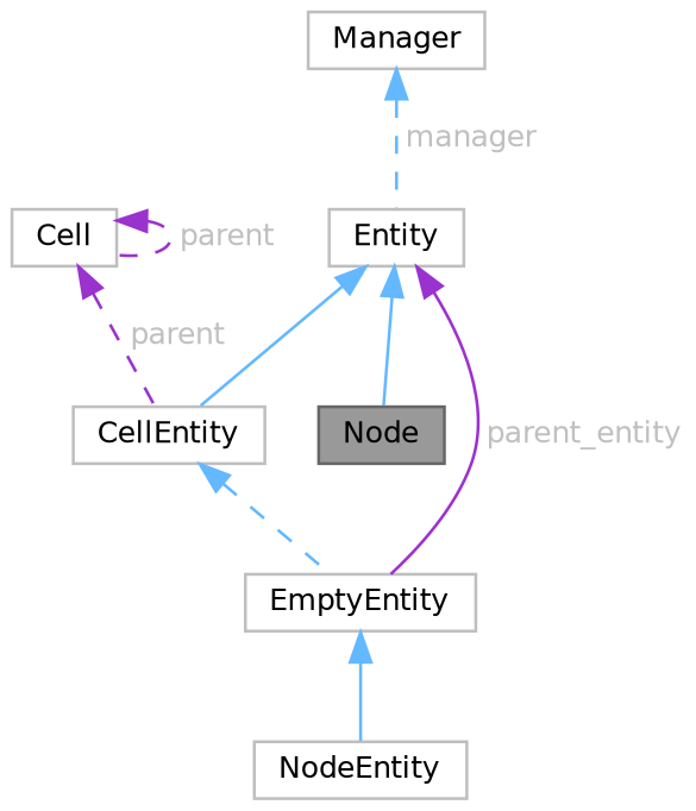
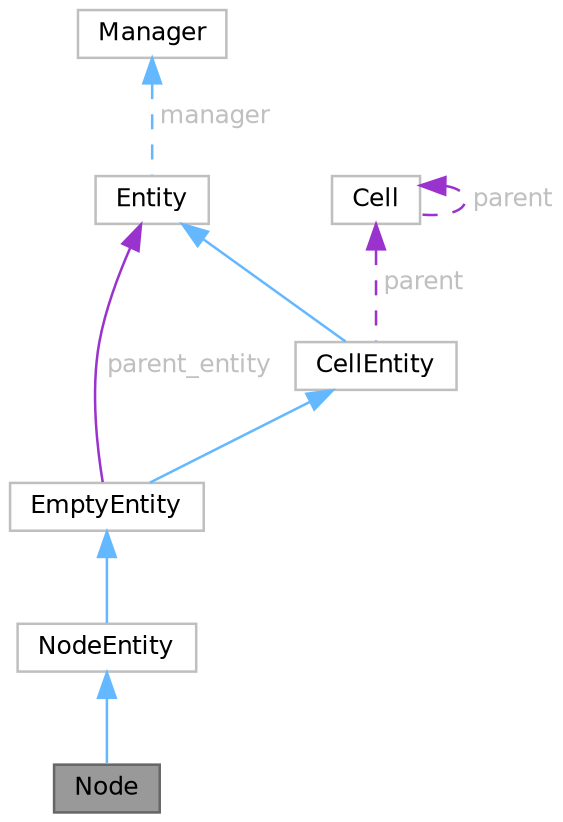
  digraph {
    node [color=grey75 fillcolor=white fontname=Helvetica fontsize=10 shape=box style=filled]
    edge [color=steelblue1 dir=back fontname=Helvetica fontsize=10 labelfontname=Helvetica labelfontsize=10 style=solid]
    n1 [color=gray40 fillcolor=grey60 fontcolor=black height=0.2 label="Node" width=0.4]
    n2 [height=0.2 label=NodeEntity width=0.4]
    n3 [height=0.2 label=EmptyEntity width=0.4]
    n4 [height=0.2 label=CellEntity width=0.4]
    n5 [height=0.2 label=Entity width=0.4]
    n6 [height=0.2 label=Manager width=0.4]
    n7 [height=0.2 label=Cell width=0.4]
-   n5 -> n1
+   n2 -> n1
    n3 -> n2
-   n4 -> n3 [style=dashed]
+   n4 -> n3
    n5 -> n3 [color=darkorchid3 fontcolor=grey label=" parent_entity"]
    n5 -> n4
    n6 -> n5 [fontcolor=grey label=" manager" style=dashed]
    n7 -> n4 [color=darkorchid3 fontcolor=grey label=" parent" style=dashed]
    n7 -> n7 [color=darkorchid3 fontcolor=grey label=" parent" style=dashed]
  }
